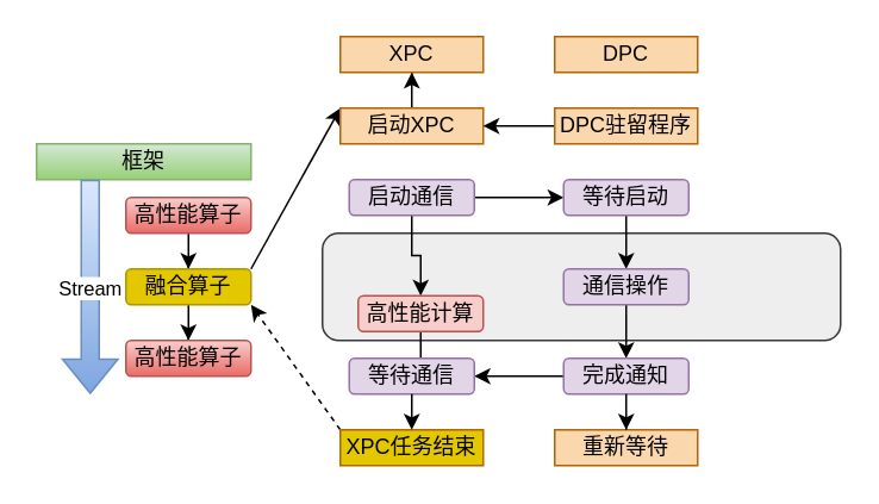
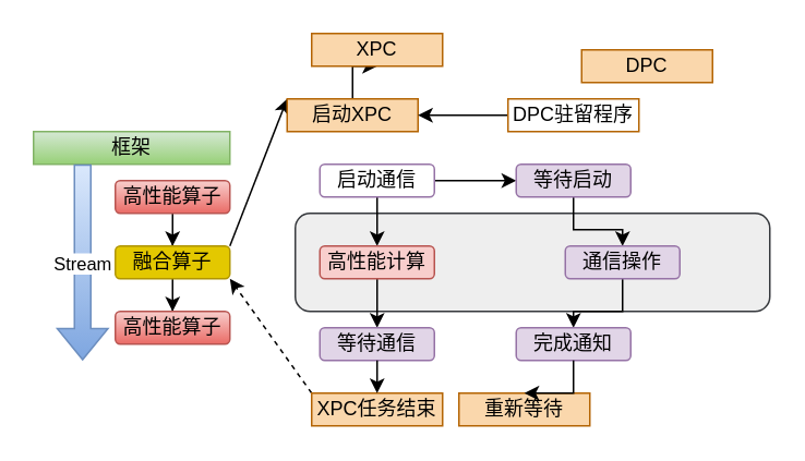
  <mxCell id="0" />
  <mxCell id="1" parent="0" />
  <mxCell id="2" value="" style="rounded=1;whiteSpace=wrap;html=1;fillColor=#eeeeee;strokeColor=#36393d;" vertex="1" parent="1"><mxGeometry x="180" y="130" width="290" height="60" as="geometry" /></mxCell>
  <mxCell id="3" value="框架" style="rounded=0;whiteSpace=wrap;html=1;fillColor=#d5e8d4;strokeColor=#82b366;gradientColor=#97d077;" vertex="1" parent="1"><mxGeometry x="20" y="80" width="120" height="20" as="geometry" /></mxCell>
  <mxCell id="4" value="" style="shape=flexArrow;endArrow=classic;html=1;rounded=0;exitX=0.25;exitY=1;exitDx=0;exitDy=0;fillColor=#dae8fc;strokeColor=#6c8ebf;gradientColor=#7ea6e0;" edge="1" parent="1" source="3"><mxGeometry width="50" height="50" relative="1" as="geometry"><mxPoint x="250" y="360" as="sourcePoint" /><mxPoint x="50" y="220" as="targetPoint" /></mxGeometry></mxCell>
  <mxCell id="5" value="Stream" style="edgeLabel;html=1;align=center;verticalAlign=middle;resizable=0;points=[];" vertex="1" connectable="0" parent="4"><mxGeometry x="-0.008" y="-1" relative="1" as="geometry"><mxPoint as="offset" /></mxGeometry></mxCell>
  <mxCell id="6" value="" style="edgeStyle=orthogonalEdgeStyle;rounded=0;orthogonalLoop=1;jettySize=auto;html=1;entryX=0.5;entryY=0;entryDx=0;entryDy=0;" edge="1" parent="1" source="7" target="9"><mxGeometry relative="1" as="geometry" /></mxCell>
  <mxCell id="7" value="高性能算子" style="rounded=1;whiteSpace=wrap;html=1;fillColor=#f8cecc;gradientColor=#ea6b66;strokeColor=#b85450;" vertex="1" parent="1"><mxGeometry x="70" y="110" width="70" height="20" as="geometry" /></mxCell>
  <mxCell id="8" value="" style="edgeStyle=orthogonalEdgeStyle;rounded=0;orthogonalLoop=1;jettySize=auto;html=1;" edge="1" parent="1" source="9" target="10"><mxGeometry relative="1" as="geometry" /></mxCell>
  <mxCell id="9" value="融合算子" style="rounded=1;whiteSpace=wrap;html=1;fillColor=#e3c800;strokeColor=#B09500;fontColor=#000000;" vertex="1" parent="1"><mxGeometry x="70" y="150" width="70" height="20" as="geometry" /></mxCell>
  <mxCell id="10" value="高性能算子" style="rounded=1;whiteSpace=wrap;html=1;fillColor=#f8cecc;gradientColor=#ea6b66;strokeColor=#b85450;" vertex="1" parent="1"><mxGeometry x="70" y="190" width="70" height="20" as="geometry" /></mxCell>
  <mxCell id="11" value="" style="endArrow=classic;html=1;rounded=0;exitX=1;exitY=0;exitDx=0;exitDy=0;entryX=0;entryY=0;entryDx=0;entryDy=0;" edge="1" parent="1" source="9" target="14"><mxGeometry width="50" height="50" relative="1" as="geometry"><mxPoint x="160" y="240" as="sourcePoint" /><mxPoint x="170" y="80" as="targetPoint" /></mxGeometry></mxCell>
  <mxCell id="12" value="" style="endArrow=classic;html=1;rounded=0;exitX=0;exitY=0;exitDx=0;exitDy=0;entryX=1;entryY=1;entryDx=0;entryDy=0;dashed=1;" edge="1" parent="1" source="29" target="9"><mxGeometry width="50" height="50" relative="1" as="geometry"><mxPoint x="180" y="240" as="sourcePoint" /><mxPoint x="90" y="170" as="targetPoint" /></mxGeometry></mxCell>
  <mxCell id="13" value="" style="edgeStyle=orthogonalEdgeStyle;rounded=0;orthogonalLoop=1;jettySize=auto;html=1;" edge="1" parent="1" source="14" target="31"><mxGeometry relative="1" as="geometry" /></mxCell>
- <mxCell id="14" value="启动XPC" style="rounded=0;whiteSpace=wrap;html=1;fillColor=#fad7ac;strokeColor=#b46504;" vertex="1" parent="1"><mxGeometry x="190" y="60" width="80" height="20" as="geometry" /></mxCell>
+ <mxCell id="14" value="启动XPC" style="rounded=0;whiteSpace=wrap;html=1;fillColor=#fad7ac;strokeColor=#b46504;" vertex="1" parent="1"><mxGeometry x="175" y="60" width="80" height="20" as="geometry" /></mxCell>
  <mxCell id="15" value="" style="edgeStyle=orthogonalEdgeStyle;rounded=0;orthogonalLoop=1;jettySize=auto;html=1;" edge="1" parent="1" source="16" target="14"><mxGeometry relative="1" as="geometry" /></mxCell>
- <mxCell id="16" value="DPC驻留程序" style="rounded=0;whiteSpace=wrap;html=1;fillColor=#fad7ac;strokeColor=#b46504;" vertex="1" parent="1"><mxGeometry x="310" y="60" width="80" height="20" as="geometry" /></mxCell>
+ <mxCell id="16" value="DPC驻留程序" style="rounded=0;whiteSpace=wrap;html=1;fillColor=#ffffff;strokeColor=#b46504;" vertex="1" parent="1"><mxGeometry x="310" y="60" width="80" height="20" as="geometry" /></mxCell>
  <mxCell id="17" value="" style="edgeStyle=orthogonalEdgeStyle;rounded=0;orthogonalLoop=1;jettySize=auto;html=1;" edge="1" parent="1" source="19" target="21"><mxGeometry relative="1" as="geometry" /></mxCell>
  <mxCell id="18" value="" style="edgeStyle=orthogonalEdgeStyle;rounded=0;orthogonalLoop=1;jettySize=auto;html=1;entryX=0.5;entryY=0;entryDx=0;entryDy=0;" edge="1" parent="1" source="19" target="27"><mxGeometry relative="1" as="geometry" /></mxCell>
- <mxCell id="19" value="启动通信" style="rounded=1;whiteSpace=wrap;html=1;fillColor=#e1d5e7;strokeColor=#9673a6;" vertex="1" parent="1"><mxGeometry x="195" y="100" width="70" height="20" as="geometry" /></mxCell>
+ <mxCell id="19" value="启动通信" style="rounded=1;whiteSpace=wrap;html=1;fillColor=#ffffff;strokeColor=#9673a6;" vertex="1" parent="1"><mxGeometry x="195" y="100" width="70" height="20" as="geometry" /></mxCell>
  <mxCell id="20" value="" style="edgeStyle=orthogonalEdgeStyle;rounded=0;orthogonalLoop=1;jettySize=auto;html=1;" edge="1" parent="1" source="21" target="23"><mxGeometry relative="1" as="geometry" /></mxCell>
  <mxCell id="21" value="等待启动" style="rounded=1;whiteSpace=wrap;html=1;fillColor=#e1d5e7;strokeColor=#9673a6;" vertex="1" parent="1"><mxGeometry x="315" y="100" width="70" height="20" as="geometry" /></mxCell>
  <mxCell id="22" value="" style="edgeStyle=orthogonalEdgeStyle;rounded=0;orthogonalLoop=1;jettySize=auto;html=1;" edge="1" parent="1" source="23" target="25"><mxGeometry relative="1" as="geometry" /></mxCell>
- <mxCell id="23" value="通信操作" style="rounded=1;whiteSpace=wrap;html=1;fillColor=#e1d5e7;strokeColor=#9673a6;" vertex="1" parent="1"><mxGeometry x="315" y="150" width="70" height="20" as="geometry" /></mxCell>
- <mxCell id="24" value="" style="edgeStyle=orthogonalEdgeStyle;rounded=0;orthogonalLoop=1;jettySize=auto;html=1;" edge="1" parent="1" source="25" target="28"><mxGeometry relative="1" as="geometry" /></mxCell>
+ <mxCell id="23" value="通信操作" style="rounded=1;whiteSpace=wrap;html=1;fillColor=#e1d5e7;strokeColor=#9673a6;" vertex="1" parent="1"><mxGeometry x="345" y="150" width="70" height="20" as="geometry" /></mxCell>
  <mxCell id="25" value="完成通知" style="rounded=1;whiteSpace=wrap;html=1;fillColor=#e1d5e7;strokeColor=#9673a6;" vertex="1" parent="1"><mxGeometry x="315" y="200" width="70" height="20" as="geometry" /></mxCell>
  <mxCell id="26" value="" style="edgeStyle=orthogonalEdgeStyle;rounded=0;orthogonalLoop=1;jettySize=auto;html=1;" edge="1" parent="1" source="27" target="28"><mxGeometry relative="1" as="geometry" /></mxCell>
- <mxCell id="27" value="高性能计算" style="rounded=1;whiteSpace=wrap;html=1;fillColor=#f8cecc;strokeColor=#b85450;" vertex="1" parent="1"><mxGeometry x="200" y="165" width="70" height="20" as="geometry" /></mxCell>
+ <mxCell id="27" value="高性能计算" style="rounded=1;whiteSpace=wrap;html=1;fillColor=#f8cecc;strokeColor=#b85450;" vertex="1" parent="1"><mxGeometry x="195" y="150" width="70" height="20" as="geometry" /></mxCell>
  <mxCell id="28" value="等待通信" style="rounded=1;whiteSpace=wrap;html=1;fillColor=#e1d5e7;strokeColor=#9673a6;" vertex="1" parent="1"><mxGeometry x="195" y="200" width="70" height="20" as="geometry" /></mxCell>
- <mxCell id="29" value="XPC任务结束" style="rounded=0;whiteSpace=wrap;html=1;fillColor=#e3c800;strokeColor=#b46504;" vertex="1" parent="1"><mxGeometry x="190" y="240" width="80" height="20" as="geometry" /></mxCell>
+ <mxCell id="29" value="XPC任务结束" style="rounded=0;whiteSpace=wrap;html=1;fillColor=#fad7ac;strokeColor=#b46504;" vertex="1" parent="1"><mxGeometry x="190" y="240" width="80" height="20" as="geometry" /></mxCell>
  <mxCell id="30" value="" style="edgeStyle=orthogonalEdgeStyle;rounded=0;orthogonalLoop=1;jettySize=auto;html=1;entryX=0.5;entryY=0;entryDx=0;entryDy=0;" edge="1" parent="1" target="29"><mxGeometry relative="1" as="geometry"><mxPoint x="230" y="220" as="sourcePoint" /><mxPoint x="240" y="210" as="targetPoint" /></mxGeometry></mxCell>
  <mxCell id="31" value="XPC" style="rounded=0;whiteSpace=wrap;html=1;fillColor=#fad7ac;strokeColor=#b46504;" vertex="1" parent="1"><mxGeometry x="190" y="20" width="80" height="20" as="geometry" /></mxCell>
- <mxCell id="32" value="重新等待" style="rounded=0;whiteSpace=wrap;html=1;fillColor=#fad7ac;strokeColor=#b46504;" vertex="1" parent="1"><mxGeometry x="310" y="240" width="80" height="20" as="geometry" /></mxCell>
- <mxCell id="33" value="DPC" style="rounded=0;whiteSpace=wrap;html=1;fillColor=#fad7ac;strokeColor=#b46504;" vertex="1" parent="1"><mxGeometry x="310" y="20" width="80" height="20" as="geometry" /></mxCell>
+ <mxCell id="32" value="重新等待" style="rounded=0;whiteSpace=wrap;html=1;fillColor=#fad7ac;strokeColor=#b46504;" vertex="1" parent="1"><mxGeometry x="280" y="240" width="80" height="20" as="geometry" /></mxCell>
+ <mxCell id="33" value="DPC" style="rounded=0;whiteSpace=wrap;html=1;fillColor=#fad7ac;strokeColor=#b46504;" vertex="1" parent="1"><mxGeometry x="355" y="30" width="80" height="20" as="geometry" /></mxCell>
  <mxCell id="34" value="" style="edgeStyle=orthogonalEdgeStyle;rounded=0;orthogonalLoop=1;jettySize=auto;html=1;exitX=0.5;exitY=1;exitDx=0;exitDy=0;" edge="1" parent="1" source="25" target="32"><mxGeometry relative="1" as="geometry"><mxPoint x="240" y="230" as="sourcePoint" /><mxPoint x="240" y="250" as="targetPoint" /></mxGeometry></mxCell>
